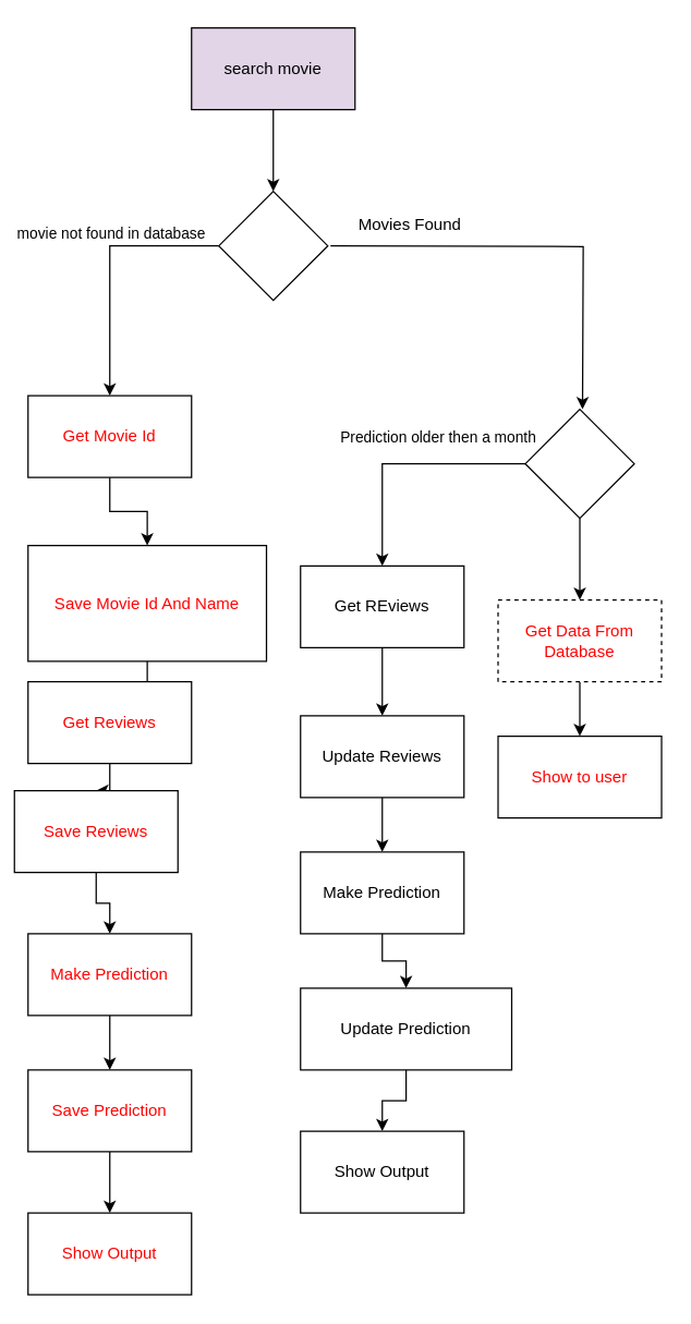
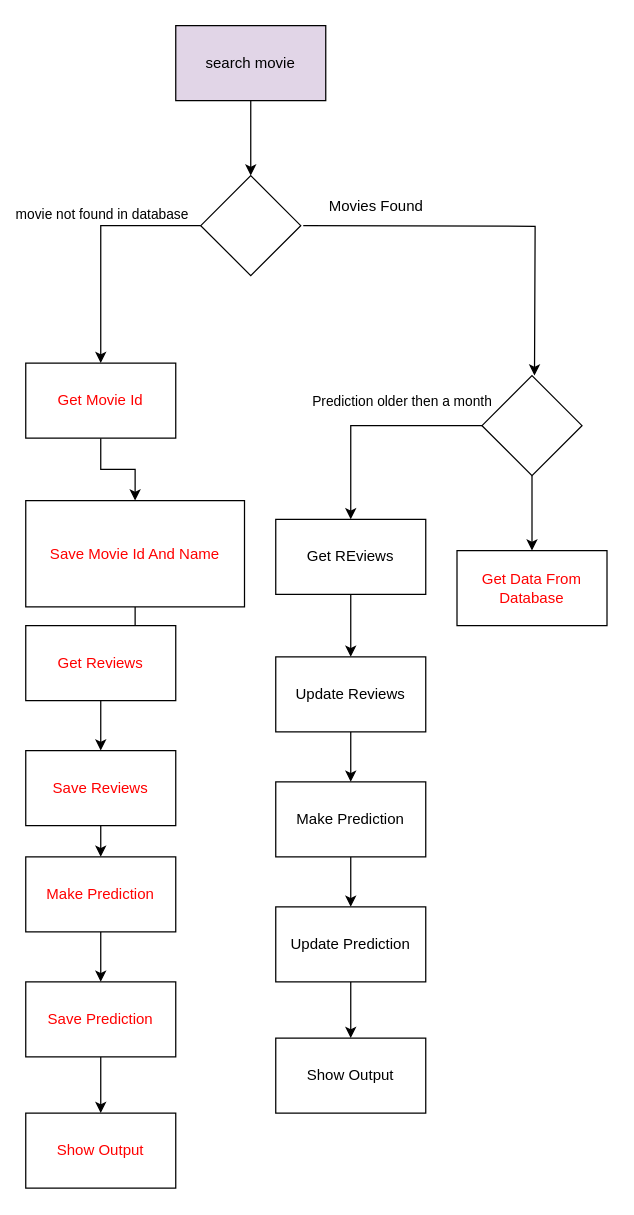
  <mxCell id="0" />
  <mxCell id="1" parent="0" />
  <mxCell id="2" style="edgeStyle=orthogonalEdgeStyle;rounded=0;orthogonalLoop=1;jettySize=auto;html=1;entryX=0.5;entryY=0;entryDx=0;entryDy=0;" parent="1" source="3" target="7" edge="1"><mxGeometry relative="1" as="geometry" /></mxCell>
  <mxCell id="3" value="search movie" style="rounded=0;whiteSpace=wrap;html=1;fillColor=#e1d5e7;" parent="1" vertex="1"><mxGeometry x="140" y="20" width="120" height="60" as="geometry" /></mxCell>
  <mxCell id="4" style="edgeStyle=orthogonalEdgeStyle;rounded=0;orthogonalLoop=1;jettySize=auto;html=1;exitX=0;exitY=0.5;exitDx=0;exitDy=0;" parent="1" source="7" target="9" edge="1"><mxGeometry relative="1" as="geometry" /></mxCell>
  <mxCell id="5" value="movie not found in database" style="edgeLabel;html=1;align=center;verticalAlign=middle;resizable=0;points=[];" parent="4" vertex="1" connectable="0"><mxGeometry x="-0.4" y="-2" relative="1" as="geometry"><mxPoint x="-23" y="-8" as="offset" /></mxGeometry></mxCell>
  <mxCell id="6" style="edgeStyle=orthogonalEdgeStyle;rounded=0;orthogonalLoop=1;jettySize=auto;html=1;exitX=1;exitY=0.5;exitDx=0;exitDy=0;entryX=0.5;entryY=0;entryDx=0;entryDy=0;" parent="1" edge="1"><mxGeometry relative="1" as="geometry"><mxPoint x="427" y="300" as="targetPoint" /><mxPoint x="242" y="180" as="sourcePoint" /></mxGeometry></mxCell>
  <mxCell id="7" value="" style="rhombus;whiteSpace=wrap;html=1;" parent="1" vertex="1"><mxGeometry x="160" y="140" width="80" height="80" as="geometry" /></mxCell>
  <mxCell id="8" style="edgeStyle=orthogonalEdgeStyle;rounded=0;orthogonalLoop=1;jettySize=auto;html=1;" parent="1" source="9" target="11" edge="1"><mxGeometry relative="1" as="geometry" /></mxCell>
  <mxCell id="9" value="&lt;font color=&quot;#ff0000&quot;&gt;Get Movie Id&lt;/font&gt;" style="rounded=0;whiteSpace=wrap;html=1;" parent="1" vertex="1"><mxGeometry x="20" y="290" width="120" height="60" as="geometry" /></mxCell>
  <mxCell id="10" style="edgeStyle=orthogonalEdgeStyle;rounded=0;orthogonalLoop=1;jettySize=auto;html=1;" parent="1" source="11" target="13" edge="1"><mxGeometry relative="1" as="geometry" /></mxCell>
  <mxCell id="11" value="&lt;font color=&quot;#ff0000&quot;&gt;Save Movie Id And Name&lt;/font&gt;" style="rounded=0;whiteSpace=wrap;html=1;" parent="1" vertex="1"><mxGeometry x="20" y="400" width="175" height="85" as="geometry" /></mxCell>
  <mxCell id="12" style="edgeStyle=orthogonalEdgeStyle;rounded=0;orthogonalLoop=1;jettySize=auto;html=1;" parent="1" source="13" target="15" edge="1"><mxGeometry relative="1" as="geometry" /></mxCell>
  <mxCell id="13" value="&lt;font color=&quot;#ff0000&quot;&gt;Get Reviews&lt;/font&gt;" style="rounded=0;whiteSpace=wrap;html=1;" parent="1" vertex="1"><mxGeometry x="20" y="500" width="120" height="60" as="geometry" /></mxCell>
  <mxCell id="14" style="edgeStyle=orthogonalEdgeStyle;rounded=0;orthogonalLoop=1;jettySize=auto;html=1;entryX=0.5;entryY=0;entryDx=0;entryDy=0;" parent="1" source="15" target="33" edge="1"><mxGeometry relative="1" as="geometry" /></mxCell>
- <mxCell id="15" value="&lt;font color=&quot;#ff0000&quot;&gt;Save Reviews&lt;/font&gt;" style="rounded=0;whiteSpace=wrap;html=1;" parent="1" vertex="1"><mxGeometry x="10" y="580" width="120" height="60" as="geometry" /></mxCell>
+ <mxCell id="15" value="&lt;font color=&quot;#ff0000&quot;&gt;Save Reviews&lt;/font&gt;" style="rounded=0;whiteSpace=wrap;html=1;" parent="1" vertex="1"><mxGeometry x="20" y="600" width="120" height="60" as="geometry" /></mxCell>
  <mxCell id="16" style="edgeStyle=orthogonalEdgeStyle;rounded=0;orthogonalLoop=1;jettySize=auto;html=1;entryX=0.5;entryY=0;entryDx=0;entryDy=0;" parent="1" source="18" target="24" edge="1"><mxGeometry relative="1" as="geometry" /></mxCell>
  <mxCell id="17" value="Prediction older then a month" style="edgeLabel;html=1;align=center;verticalAlign=middle;resizable=0;points=[];" parent="16" vertex="1" connectable="0"><mxGeometry x="-0.644" y="-4" relative="1" as="geometry"><mxPoint x="-33" y="-16" as="offset" /></mxGeometry></mxCell>
  <mxCell id="18" value="" style="rhombus;whiteSpace=wrap;html=1;" parent="1" vertex="1"><mxGeometry x="385" y="300" width="80" height="80" as="geometry" /></mxCell>
  <mxCell id="19" style="edgeStyle=orthogonalEdgeStyle;rounded=0;orthogonalLoop=1;jettySize=auto;html=1;exitX=0.5;exitY=1;exitDx=0;exitDy=0;" parent="1" source="18" target="21" edge="1"><mxGeometry relative="1" as="geometry"><mxPoint x="430" y="380" as="sourcePoint" /></mxGeometry></mxCell>
- <mxCell id="20" style="edgeStyle=orthogonalEdgeStyle;rounded=0;orthogonalLoop=1;jettySize=auto;html=1;" parent="1" source="21" target="22" edge="1"><mxGeometry relative="1" as="geometry" /></mxCell>
- <mxCell id="21" value="&lt;font color=&quot;#ff0000&quot;&gt;Get Data From Database&lt;/font&gt;" style="rounded=0;whiteSpace=wrap;html=1;dashed=1;" parent="1" vertex="1"><mxGeometry x="365" y="440" width="120" height="60" as="geometry" /></mxCell>
- <mxCell id="22" value="&lt;font color=&quot;#ff0000&quot;&gt;Show to user&lt;/font&gt;" style="rounded=0;whiteSpace=wrap;html=1;" parent="1" vertex="1"><mxGeometry x="365" y="540" width="120" height="60" as="geometry" /></mxCell>
+ <mxCell id="21" value="&lt;font color=&quot;#ff0000&quot;&gt;Get Data From Database&lt;/font&gt;" style="rounded=0;whiteSpace=wrap;html=1;" parent="1" vertex="1"><mxGeometry x="365" y="440" width="120" height="60" as="geometry" /></mxCell>
  <mxCell id="23" style="edgeStyle=orthogonalEdgeStyle;rounded=0;orthogonalLoop=1;jettySize=auto;html=1;" parent="1" source="24" target="26" edge="1"><mxGeometry relative="1" as="geometry" /></mxCell>
  <mxCell id="24" value="Get REviews" style="rounded=0;whiteSpace=wrap;html=1;" parent="1" vertex="1"><mxGeometry x="220" y="415" width="120" height="60" as="geometry" /></mxCell>
  <mxCell id="25" style="edgeStyle=orthogonalEdgeStyle;rounded=0;orthogonalLoop=1;jettySize=auto;html=1;" parent="1" source="26" target="28" edge="1"><mxGeometry relative="1" as="geometry" /></mxCell>
  <mxCell id="26" value="Update Reviews" style="rounded=0;whiteSpace=wrap;html=1;" parent="1" vertex="1"><mxGeometry x="220" y="525" width="120" height="60" as="geometry" /></mxCell>
  <mxCell id="27" style="edgeStyle=orthogonalEdgeStyle;rounded=0;orthogonalLoop=1;jettySize=auto;html=1;" parent="1" source="28" target="30" edge="1"><mxGeometry relative="1" as="geometry" /></mxCell>
  <mxCell id="28" value="Make Prediction" style="rounded=0;whiteSpace=wrap;html=1;" parent="1" vertex="1"><mxGeometry x="220" y="625" width="120" height="60" as="geometry" /></mxCell>
  <mxCell id="29" style="edgeStyle=orthogonalEdgeStyle;rounded=0;orthogonalLoop=1;jettySize=auto;html=1;entryX=0.5;entryY=0;entryDx=0;entryDy=0;" parent="1" source="30" target="31" edge="1"><mxGeometry relative="1" as="geometry" /></mxCell>
- <mxCell id="30" value="Update Prediction" style="rounded=0;whiteSpace=wrap;html=1;" parent="1" vertex="1"><mxGeometry x="220" y="725" width="155" height="60" as="geometry" /></mxCell>
+ <mxCell id="30" value="Update Prediction" style="rounded=0;whiteSpace=wrap;html=1;" parent="1" vertex="1"><mxGeometry x="220" y="725" width="120" height="60" as="geometry" /></mxCell>
  <mxCell id="31" value="Show Output" style="rounded=0;whiteSpace=wrap;html=1;" parent="1" vertex="1"><mxGeometry x="220" y="830" width="120" height="60" as="geometry" /></mxCell>
  <mxCell id="32" style="edgeStyle=orthogonalEdgeStyle;rounded=0;orthogonalLoop=1;jettySize=auto;html=1;" parent="1" source="33" target="35" edge="1"><mxGeometry relative="1" as="geometry" /></mxCell>
  <mxCell id="33" value="&lt;font color=&quot;#ff0000&quot;&gt;Make Prediction&lt;/font&gt;" style="rounded=0;whiteSpace=wrap;html=1;" parent="1" vertex="1"><mxGeometry x="20" y="685" width="120" height="60" as="geometry" /></mxCell>
  <mxCell id="34" style="edgeStyle=orthogonalEdgeStyle;rounded=0;orthogonalLoop=1;jettySize=auto;html=1;entryX=0.5;entryY=0;entryDx=0;entryDy=0;" parent="1" source="35" target="36" edge="1"><mxGeometry relative="1" as="geometry" /></mxCell>
  <mxCell id="35" value="&lt;font color=&quot;#ff0000&quot;&gt;Save Prediction&lt;/font&gt;" style="rounded=0;whiteSpace=wrap;html=1;" parent="1" vertex="1"><mxGeometry x="20" y="785" width="120" height="60" as="geometry" /></mxCell>
  <mxCell id="36" value="&lt;font color=&quot;#ff0000&quot;&gt;Show Output&lt;/font&gt;" style="rounded=0;whiteSpace=wrap;html=1;" parent="1" vertex="1"><mxGeometry x="20" y="890" width="120" height="60" as="geometry" /></mxCell>
  <mxCell id="37" value="&lt;font color=&quot;#000000&quot;&gt;Movies Found&lt;/font&gt;" style="text;html=1;align=center;verticalAlign=middle;resizable=0;points=[];autosize=1;strokeColor=none;fillColor=none;fontColor=#FF0000;" parent="1" vertex="1"><mxGeometry x="250" y="150" width="100" height="30" as="geometry" /></mxCell>
